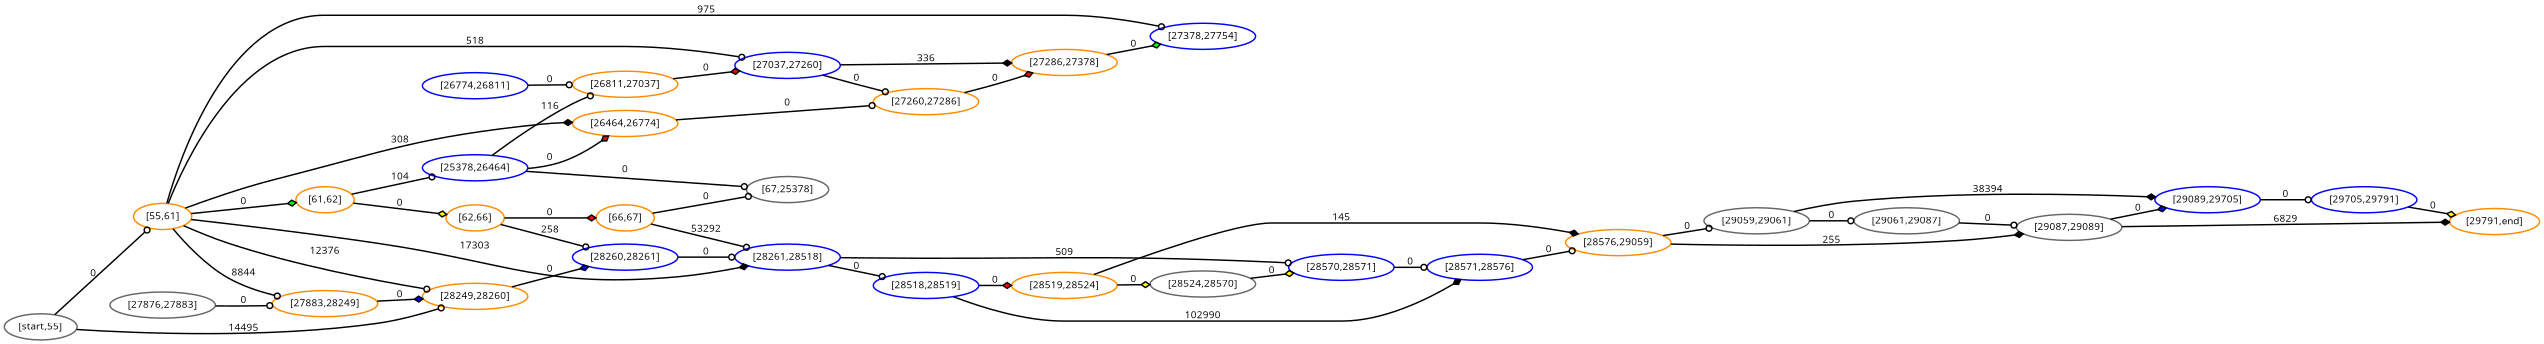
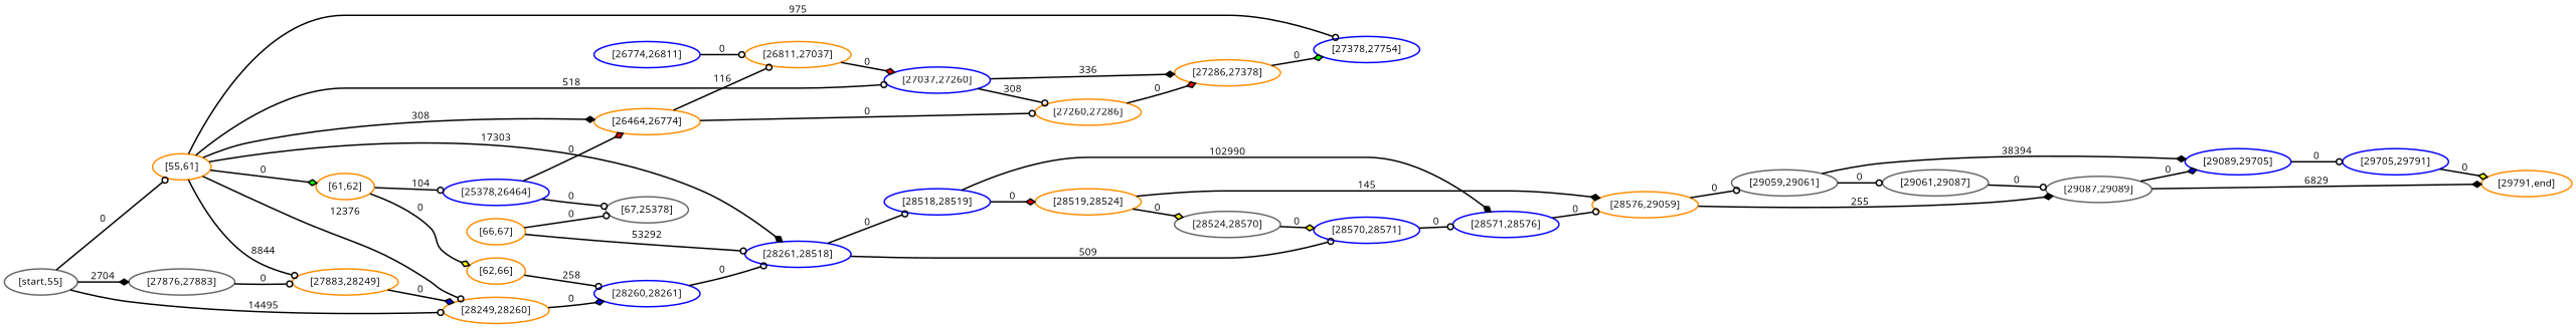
  digraph {
    fontname="Open Sans"
    rankdir=LR
    node [color=darkorange fontname="Open Sans" style=bold]
    edge [arrowhead=odot fillcolor=black fontname="Open Sans" style=bold]
    n1 [color=gray40 label="[start,55]"]
    n2 [label="[55,61]"]
    n3 [color=gray40 label="[27876,27883]"]
    n4 [label="[28249,28260]"]
    n5 [label="[61,62]"]
    n6 [label="[26464,26774]"]
    n7 [color=blue label="[27037,27260]"]
    n8 [color=blue label="[27378,27754]"]
    n9 [label="[27883,28249]"]
    n10 [color=blue label="[28261,28518]"]
    n11 [color=blue label="[28260,28261]"]
    n12 [label="[62,66]"]
    n13 [color=blue label="[25378,26464]"]
    n14 [label="[26811,27037]"]
    n15 [label="[27260,27286]"]
    n16 [label="[27286,27378]"]
    n17 [color=blue label="[28518,28519]"]
    n18 [color=blue label="[28570,28571]"]
    n19 [label="[66,67]"]
    n20 [color=gray40 label="[67,25378]"]
    n21 [color=blue label="[26774,26811]"]
    n22 [label="[28519,28524]"]
    n23 [color=blue label="[28571,28576]"]
    n24 [color=gray40 label="[28524,28570]"]
    n25 [label="[28576,29059]"]
    n26 [color=gray40 label="[29059,29061]"]
    n27 [color=gray40 label="[29087,29089]"]
    n28 [color=gray40 label="[29061,29087]"]
    n29 [color=blue label="[29089,29705]"]
    n30 [label="[29791,end]"]
    n31 [color=blue label="[29705,29791]"]
    n1 -> n2 [fillcolor=blue label=0]
+   n1 -> n3 [arrowhead=diamond label=2704]
    n1 -> n4 [label=14495]
    n2 -> n4 [label=12376]
    n2 -> n5 [arrowhead=diamond fillcolor=green label=0]
    n2 -> n6 [arrowhead=diamond label=308]
    n2 -> n7 [label=518]
    n2 -> n8 [label=975]
    n2 -> n9 [label=8844]
    n2 -> n10 [arrowhead=diamond label=17303]
    n3 -> n9 [fillcolor=red label=0]
    n4 -> n11 [arrowhead=diamond fillcolor=blue label=0]
    n5 -> n12 [arrowhead=diamond fillcolor=yellow label=0]
    n5 -> n13 [label=104]
-   n13 -> n14 [label=116]
+   n6 -> n14 [label=116]
    n6 -> n15 [fillcolor=green label=0]
-   n7 -> n15 [fillcolor=green label=0]
+   n7 -> n15 [fillcolor=green label=308]
    n7 -> n16 [arrowhead=diamond label=336]
    n9 -> n4 [arrowhead=diamond fillcolor=blue label=0]
    n10 -> n17 [fillcolor=blue label=0]
    n10 -> n18 [label=509]
    n11 -> n10 [fillcolor=red label=0]
    n12 -> n11 [label=258]
-   n12 -> n19 [arrowhead=diamond fillcolor=red label=0]
    n13 -> n6 [arrowhead=diamond fillcolor=red label=0]
    n13 -> n20 [fillcolor=red label=0]
    n14 -> n7 [arrowhead=diamond fillcolor=red label=0]
    n15 -> n16 [arrowhead=diamond fillcolor=red label=0]
    n16 -> n8 [arrowhead=diamond fillcolor=green label=0]
    n17 -> n22 [arrowhead=diamond fillcolor=red label=0]
    n17 -> n23 [arrowhead=diamond label=102990]
    n18 -> n23 [fillcolor=blue label=0]
    n19 -> n10 [label=53292]
    n19 -> n20 [fillcolor=yellow label=0]
    n21 -> n14 [fillcolor=blue label=0]
    n22 -> n24 [arrowhead=diamond fillcolor=yellow label=0]
    n22 -> n25 [arrowhead=diamond label=145]
    n23 -> n25 [fillcolor=green label=0]
    n24 -> n18 [arrowhead=diamond fillcolor=yellow label=0]
    n25 -> n26 [fillcolor=yellow label=0]
    n25 -> n27 [arrowhead=diamond label=255]
    n26 -> n28 [fillcolor=red label=0]
    n26 -> n29 [arrowhead=diamond label=38394]
    n27 -> n29 [arrowhead=diamond fillcolor=blue label=0]
    n27 -> n30 [arrowhead=diamond label=6829]
    n28 -> n27 [fillcolor=red label=0]
    n29 -> n31 [fillcolor=green label=0]
    n31 -> n30 [arrowhead=diamond fillcolor=yellow label=0]
  }
